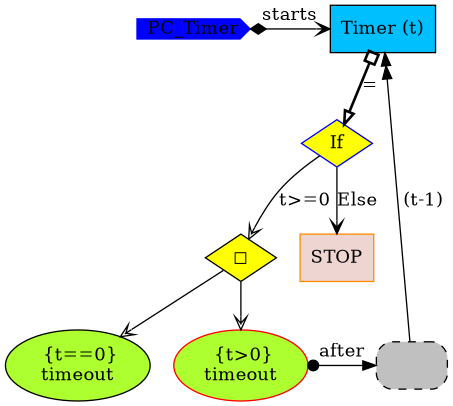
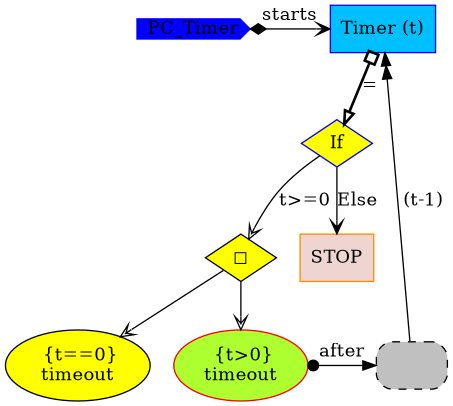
  digraph {
    node [color=blue shape=box style=filled fillcolor=greenyellow]
    edge [arrowhead=vee]
    n1 [height=.2 label=PC_Timer shape=cds width=.2 fillcolor=""]
-   n2 [color=black fillcolor=deepskyblue label="Timer (t)"]
+   n2 [fillcolor=deepskyblue label="Timer (t)"]
    n3 [color=black fillcolor=gray label=" " shape=rectangle style="rounded,filled,dashed"]
    n4 [color=red label=" {t>0}\ntimeout" shape=ellipse]
    n5 [fillcolor=yellow label=If shape=diamond]
-   n6 [color=black label=" {t==0}\ntimeout" shape=ellipse]
+   n6 [color=black fillcolor=yellow label=" {t==0}\ntimeout" shape=ellipse]
    n7 [color=darkorange fillcolor=mistyrose2 label=STOP]
    n8 [color=black fillcolor=yellow label="◻︎" shape=diamond]
    subgraph sub_1 {
      rank=min
      n1
      n2
    }
    subgraph sub_2 {
      rank=same
      n3
      n4
    }
    n1 -> n2 [arrowhead=open arrowtail=diamond dir=both label=starts]
    n2 -> n5 [arrowhead=onormal arrowtail=obox dir=both label="=" penwidth=2]
    n3 -> n2 [arrowhead=normalnormal label=" (t-1)"]
    n4 -> n3 [arrowtail=dot dir=both label=after arrowhead=""]
    n5 -> n7 [label=Else]
    n5 -> n8 [fillcolor=white label="t>=0"]
    n8 -> n4 [fillcolor=white]
    n8 -> n6 [fillcolor=white]
  }
